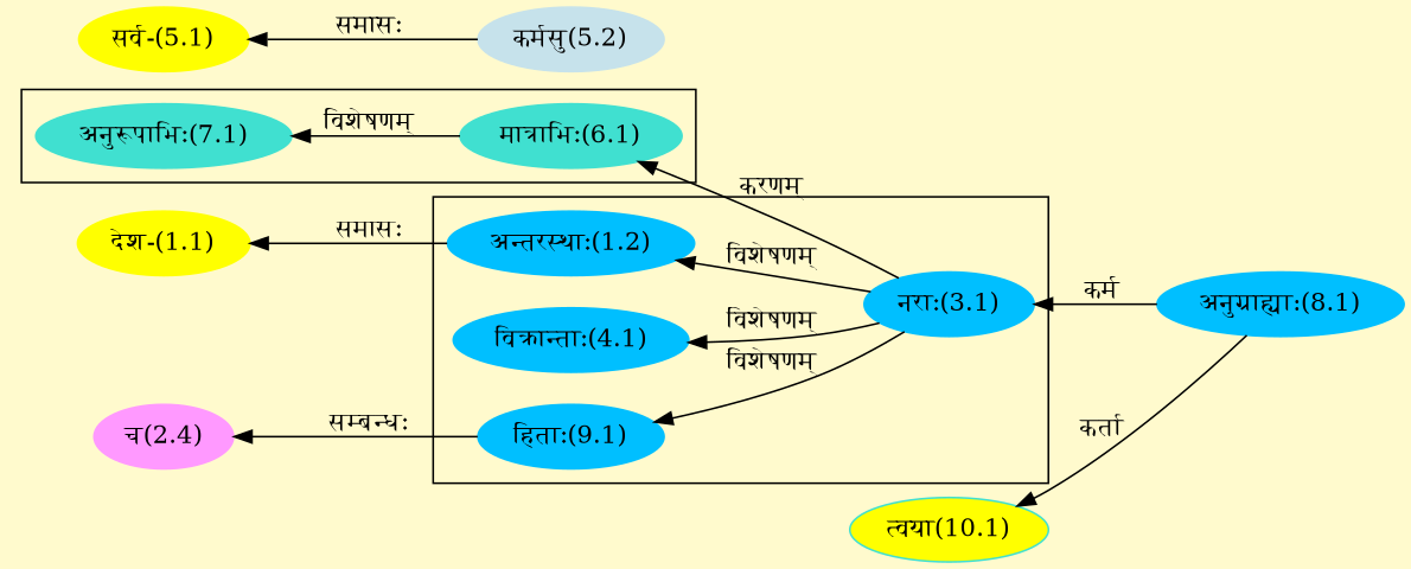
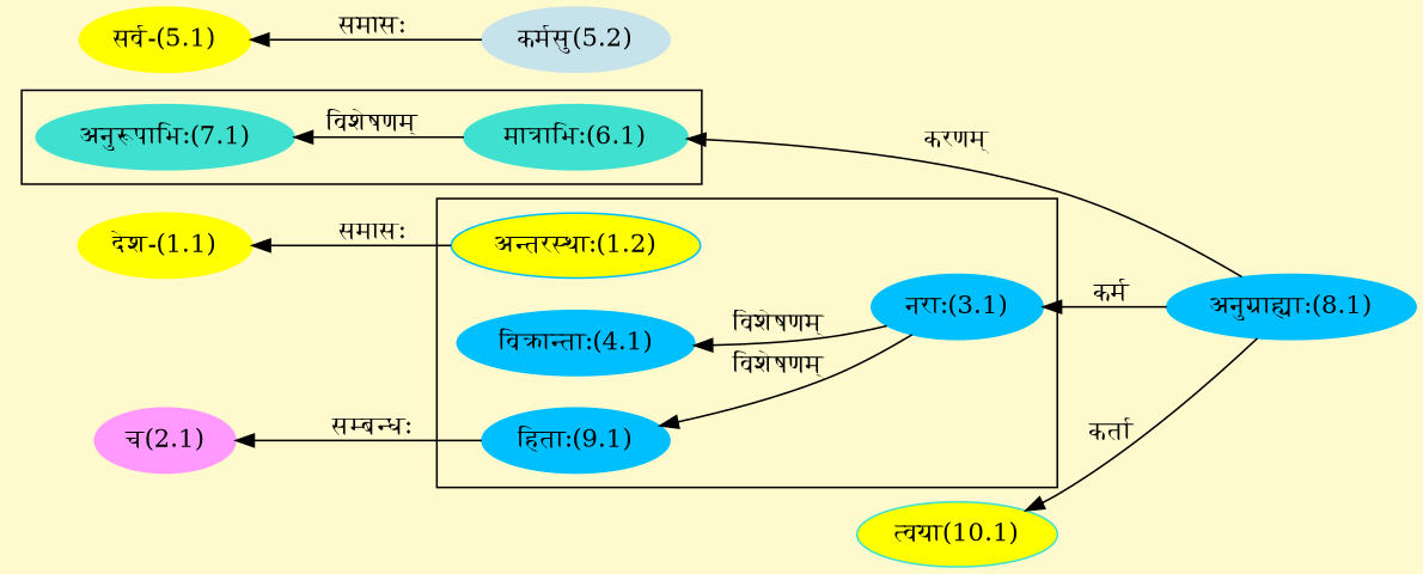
  digraph {
    bgcolor=lemonchiffon1
    compound=true
    rankdir=LR
    node [color="#00BFFF" style=filled]
    edge [dir=back]
-   n1 [label="अन्तरस्थाः(1.2)"]
+   n1 [label="अन्तरस्थाः(1.2)" fillcolor="#FFFF00"]
    n2 [label="नराः(3.1)"]
    n3 [label="विक्रान्ताः(4.1)"]
    n4 [label="हिताः(9.1)"]
    n5 [color="#40E0D0" label="अनुरूपाभिः(7.1)"]
    n6 [color="#40E0D0" label="मात्राभिः(6.1)"]
    n7 [label="अनुग्राह्या:(8.1)"]
    n8 [color="#FFFF00" label="देश-(1.1)"]
-   n9 [color="#FF99FF" label="च(2.4)"]
+   n9 [color="#FF99FF" label="च(2.1)"]
    n10 [color="#FFFF00" label="सर्व-(5.1)"]
    n11 [color="#C6E2EB" label="कर्मसु(5.2)"]
    n12 [color="#40E0D0" fillcolor="#FFFF00" label="त्वया(10.1)"]
    subgraph cluster_1 {
      n1
      n2
      n3
      n4
    }
    subgraph cluster_2 {
      n5
      n6
    }
-   n1 -> n2 [label="विशेषणम्"]
    n2 -> n7 [label="कर्म"]
    n3 -> n2 [label="विशेषणम्"]
    n4 -> n2 [label="विशेषणम्"]
    n5 -> n6 [label="विशेषणम्"]
-   n6 -> n2 [label="करणम्"]
+   n6 -> n7 [label="करणम्"]
    n8 -> n1 [label="समासः"]
    n9 -> n4 [label="सम्बन्धः"]
    n10 -> n11 [label="समासः"]
    n12 -> n7 [label="कर्ता"]
  }
